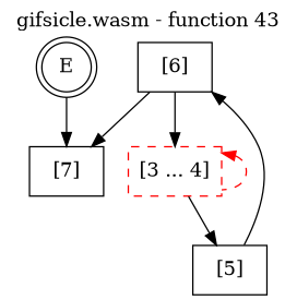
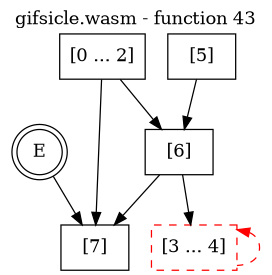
  digraph {
    fontname="DejaVu Serif"
    label="gifsicle.wasm - function 43"
    labelfontcolor=black
    labelfontname=Helvetica
    labelfontsize=16
    labelloc=t
    node [fontname="DejaVu Serif" shape=box color=black style=solid]
    edge [fontname="DejaVu Serif"]
    E [shape=doublecircle color="" style=""]
    n2 [label="[7]"]
+   n3 [label="[0 ... 2]"]
    n4 [label="[6]"]
    n5 [color=red label="[3 ... 4]" style=dashed]
    n6 [label="[5]"]
    E -> n2
+   n3 -> n2
+   n3 -> n4
    n4 -> n2
    n4 -> n5
    n5 -> n5 [color=red dir=back style=dashed]
-   n5 -> n6
    n6 -> n4
  }
